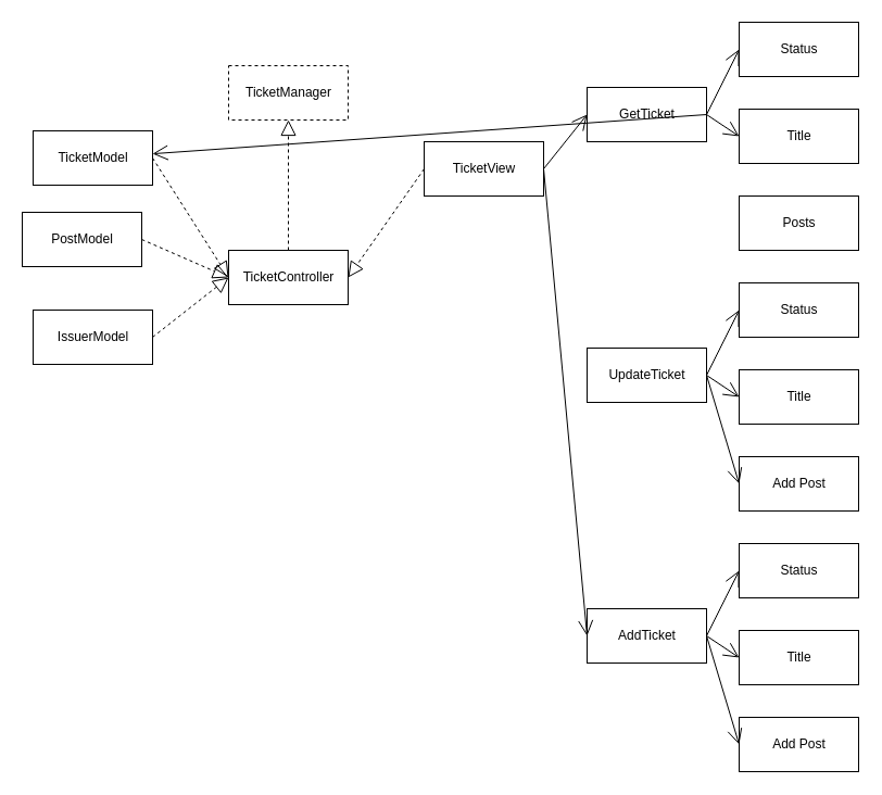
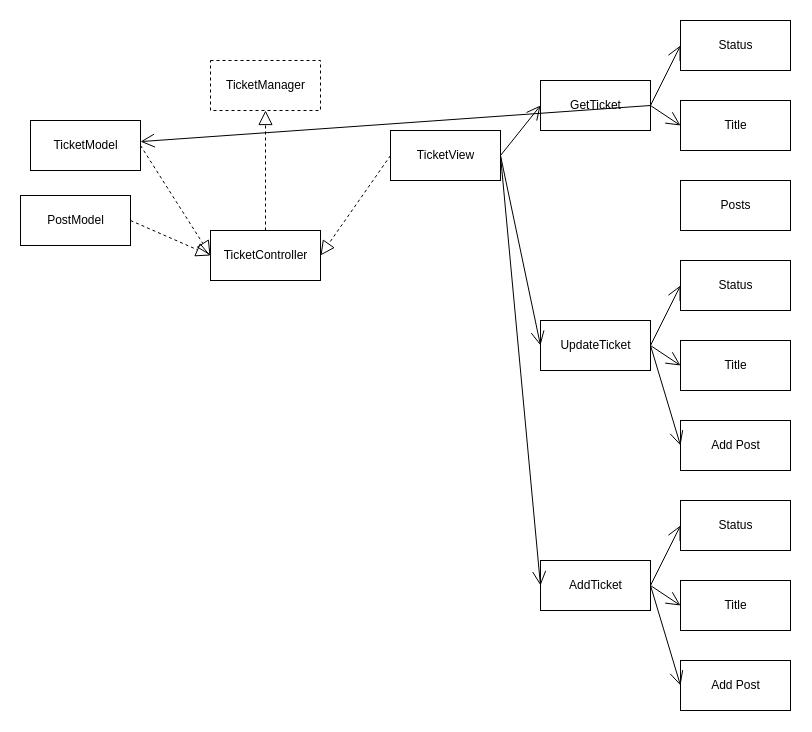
  <mxCell id="0" />
  <mxCell id="1" parent="0" />
  <mxCell id="2" value="&lt;div&gt;TicketManager&lt;/div&gt;" style="html=1;dashed=1;" vertex="1" parent="1"><mxGeometry x="210" y="60" width="110" height="50" as="geometry" /></mxCell>
  <mxCell id="3" value="TicketController" style="html=1;" vertex="1" parent="1"><mxGeometry x="210" y="230" width="110" height="50" as="geometry" /></mxCell>
  <mxCell id="4" value="TicketModel" style="html=1;" vertex="1" parent="1"><mxGeometry x="30" y="120" width="110" height="50" as="geometry" /></mxCell>
  <mxCell id="5" value="TicketView" style="html=1;" vertex="1" parent="1"><mxGeometry x="390" y="130" width="110" height="50" as="geometry" /></mxCell>
  <mxCell id="6" value="PostModel" style="html=1;" vertex="1" parent="1"><mxGeometry x="20" y="195" width="110" height="50" as="geometry" /></mxCell>
  <mxCell id="7" value="GetTicket" style="html=1;" vertex="1" parent="1"><mxGeometry x="540" y="80" width="110" height="50" as="geometry" /></mxCell>
  <mxCell id="8" value="Status" style="html=1;" vertex="1" parent="1"><mxGeometry x="680" y="20" width="110" height="50" as="geometry" /></mxCell>
  <mxCell id="9" value="Title" style="html=1;" vertex="1" parent="1"><mxGeometry x="680" y="100" width="110" height="50" as="geometry" /></mxCell>
  <mxCell id="10" value="Posts" style="html=1;" vertex="1" parent="1"><mxGeometry x="680" y="180" width="110" height="50" as="geometry" /></mxCell>
  <mxCell id="11" value="UpdateTicket" style="html=1;" vertex="1" parent="1"><mxGeometry x="540" y="320" width="110" height="50" as="geometry" /></mxCell>
  <mxCell id="12" value="Status" style="html=1;" vertex="1" parent="1"><mxGeometry x="680" y="260" width="110" height="50" as="geometry" /></mxCell>
  <mxCell id="13" value="Title" style="html=1;" vertex="1" parent="1"><mxGeometry x="680" y="340" width="110" height="50" as="geometry" /></mxCell>
  <mxCell id="14" value="Add Post" style="html=1;" vertex="1" parent="1"><mxGeometry x="680" y="420" width="110" height="50" as="geometry" /></mxCell>
  <mxCell id="15" value="" style="endArrow=open;endFill=1;endSize=12;html=1;rounded=0;entryX=0;entryY=0.5;entryDx=0;entryDy=0;exitX=1;exitY=0.5;exitDx=0;exitDy=0;" edge="1" parent="1" source="7" target="8"><mxGeometry width="160" relative="1" as="geometry"><mxPoint x="330" y="330" as="sourcePoint" /><mxPoint x="490" y="330" as="targetPoint" /></mxGeometry></mxCell>
  <mxCell id="16" value="" style="endArrow=open;endFill=1;endSize=12;html=1;rounded=0;entryX=0;entryY=0.5;entryDx=0;entryDy=0;exitX=1;exitY=0.5;exitDx=0;exitDy=0;" edge="1" parent="1" source="7" target="9"><mxGeometry width="160" relative="1" as="geometry"><mxPoint x="660" y="115" as="sourcePoint" /><mxPoint x="690" y="55" as="targetPoint" /></mxGeometry></mxCell>
  <mxCell id="17" value="" style="endArrow=open;endFill=1;endSize=12;html=1;rounded=0;exitX=1;exitY=0.5;exitDx=0;exitDy=0;" edge="1" parent="1" source="7" target="4"><mxGeometry width="160" relative="1" as="geometry"><mxPoint x="670" y="125" as="sourcePoint" /><mxPoint x="700" y="65" as="targetPoint" /></mxGeometry></mxCell>
  <mxCell id="18" value="" style="endArrow=open;endFill=1;endSize=12;html=1;rounded=0;entryX=0;entryY=0.5;entryDx=0;entryDy=0;exitX=1;exitY=0.5;exitDx=0;exitDy=0;" edge="1" parent="1" source="11" target="12"><mxGeometry width="160" relative="1" as="geometry"><mxPoint x="680" y="145" as="sourcePoint" /><mxPoint x="710" y="85" as="targetPoint" /></mxGeometry></mxCell>
  <mxCell id="19" value="" style="endArrow=open;endFill=1;endSize=12;html=1;rounded=0;entryX=0;entryY=0.5;entryDx=0;entryDy=0;exitX=1;exitY=0.5;exitDx=0;exitDy=0;" edge="1" parent="1" source="11" target="13"><mxGeometry width="160" relative="1" as="geometry"><mxPoint x="690" y="155" as="sourcePoint" /><mxPoint x="720" y="95" as="targetPoint" /></mxGeometry></mxCell>
  <mxCell id="20" value="" style="endArrow=open;endFill=1;endSize=12;html=1;rounded=0;entryX=0;entryY=0.5;entryDx=0;entryDy=0;exitX=1;exitY=0.5;exitDx=0;exitDy=0;" edge="1" parent="1" source="11" target="14"><mxGeometry width="160" relative="1" as="geometry"><mxPoint x="700" y="165" as="sourcePoint" /><mxPoint x="730" y="105" as="targetPoint" /></mxGeometry></mxCell>
  <mxCell id="21" value="" style="endArrow=open;endFill=1;endSize=12;html=1;rounded=0;entryX=0;entryY=0.5;entryDx=0;entryDy=0;exitX=1;exitY=0.5;exitDx=0;exitDy=0;" edge="1" parent="1" source="5" target="7"><mxGeometry width="160" relative="1" as="geometry"><mxPoint x="500" y="185" as="sourcePoint" /><mxPoint x="740" y="105" as="targetPoint" /></mxGeometry></mxCell>
+ <mxCell id="22" value="" style="endArrow=open;endFill=1;endSize=12;html=1;rounded=0;entryX=0;entryY=0.5;entryDx=0;entryDy=0;exitX=1;exitY=0.5;exitDx=0;exitDy=0;" edge="1" parent="1" source="5" target="11"><mxGeometry width="160" relative="1" as="geometry"><mxPoint x="720" y="205" as="sourcePoint" /><mxPoint x="750" y="145" as="targetPoint" /></mxGeometry></mxCell>
  <mxCell id="23" value="" style="endArrow=block;dashed=1;endFill=0;endSize=12;html=1;rounded=0;entryX=0.5;entryY=1;entryDx=0;entryDy=0;exitX=0.5;exitY=0;exitDx=0;exitDy=0;" edge="1" parent="1" source="3" target="2"><mxGeometry width="160" relative="1" as="geometry"><mxPoint x="330" y="360" as="sourcePoint" /><mxPoint x="490" y="360" as="targetPoint" /></mxGeometry></mxCell>
  <mxCell id="24" value="" style="endArrow=block;dashed=1;endFill=0;endSize=12;html=1;rounded=0;entryX=1;entryY=0.5;entryDx=0;entryDy=0;exitX=0;exitY=0.5;exitDx=0;exitDy=0;" edge="1" parent="1" source="5" target="3"><mxGeometry width="160" relative="1" as="geometry"><mxPoint x="275" y="240" as="sourcePoint" /><mxPoint x="275" y="120" as="targetPoint" /></mxGeometry></mxCell>
  <mxCell id="25" value="" style="endArrow=block;dashed=1;endFill=0;endSize=12;html=1;rounded=0;entryX=0;entryY=0.5;entryDx=0;entryDy=0;exitX=1;exitY=0.5;exitDx=0;exitDy=0;" edge="1" parent="1" source="4" target="3"><mxGeometry width="160" relative="1" as="geometry"><mxPoint x="285" y="250" as="sourcePoint" /><mxPoint x="285" y="130" as="targetPoint" /></mxGeometry></mxCell>
  <mxCell id="26" value="" style="endArrow=block;dashed=1;endFill=0;endSize=12;html=1;rounded=0;entryX=0;entryY=0.5;entryDx=0;entryDy=0;exitX=1;exitY=0.5;exitDx=0;exitDy=0;" edge="1" parent="1" source="6" target="3"><mxGeometry width="160" relative="1" as="geometry"><mxPoint x="295" y="260" as="sourcePoint" /><mxPoint x="295" y="140" as="targetPoint" /></mxGeometry></mxCell>
  <mxCell id="27" value="AddTicket" style="html=1;" vertex="1" parent="1"><mxGeometry x="540" y="560" width="110" height="50" as="geometry" /></mxCell>
  <mxCell id="28" value="Status" style="html=1;" vertex="1" parent="1"><mxGeometry x="680" y="500" width="110" height="50" as="geometry" /></mxCell>
  <mxCell id="29" value="Title" style="html=1;" vertex="1" parent="1"><mxGeometry x="680" y="580" width="110" height="50" as="geometry" /></mxCell>
  <mxCell id="30" value="Add Post" style="html=1;" vertex="1" parent="1"><mxGeometry x="680" y="660" width="110" height="50" as="geometry" /></mxCell>
  <mxCell id="31" value="" style="endArrow=open;endFill=1;endSize=12;html=1;rounded=0;entryX=0;entryY=0.5;entryDx=0;entryDy=0;exitX=1;exitY=0.5;exitDx=0;exitDy=0;" edge="1" parent="1" source="27" target="28"><mxGeometry width="160" relative="1" as="geometry"><mxPoint x="680" y="385" as="sourcePoint" /><mxPoint x="710" y="325" as="targetPoint" /></mxGeometry></mxCell>
  <mxCell id="32" value="" style="endArrow=open;endFill=1;endSize=12;html=1;rounded=0;entryX=0;entryY=0.5;entryDx=0;entryDy=0;exitX=1;exitY=0.5;exitDx=0;exitDy=0;" edge="1" parent="1" source="27" target="29"><mxGeometry width="160" relative="1" as="geometry"><mxPoint x="690" y="395" as="sourcePoint" /><mxPoint x="720" y="335" as="targetPoint" /></mxGeometry></mxCell>
  <mxCell id="33" value="" style="endArrow=open;endFill=1;endSize=12;html=1;rounded=0;entryX=0;entryY=0.5;entryDx=0;entryDy=0;exitX=1;exitY=0.5;exitDx=0;exitDy=0;" edge="1" parent="1" source="27" target="30"><mxGeometry width="160" relative="1" as="geometry"><mxPoint x="700" y="405" as="sourcePoint" /><mxPoint x="730" y="345" as="targetPoint" /></mxGeometry></mxCell>
  <mxCell id="34" value="" style="endArrow=open;endFill=1;endSize=12;html=1;rounded=0;entryX=0;entryY=0.5;entryDx=0;entryDy=0;exitX=1;exitY=0.5;exitDx=0;exitDy=0;" edge="1" parent="1" source="5" target="27"><mxGeometry width="160" relative="1" as="geometry"><mxPoint x="330" y="360" as="sourcePoint" /><mxPoint x="490" y="360" as="targetPoint" /></mxGeometry></mxCell>
- <mxCell id="35" value="IssuerModel" style="html=1;" vertex="1" parent="1"><mxGeometry x="30" y="285" width="110" height="50" as="geometry" /></mxCell>
- <mxCell id="36" value="" style="endArrow=block;dashed=1;endFill=0;endSize=12;html=1;rounded=0;entryX=0;entryY=0.5;entryDx=0;entryDy=0;exitX=1;exitY=0.5;exitDx=0;exitDy=0;" edge="1" parent="1" source="35" target="3"><mxGeometry width="160" relative="1" as="geometry"><mxPoint x="295" y="345" as="sourcePoint" /><mxPoint x="210" y="340" as="targetPoint" /></mxGeometry></mxCell>
